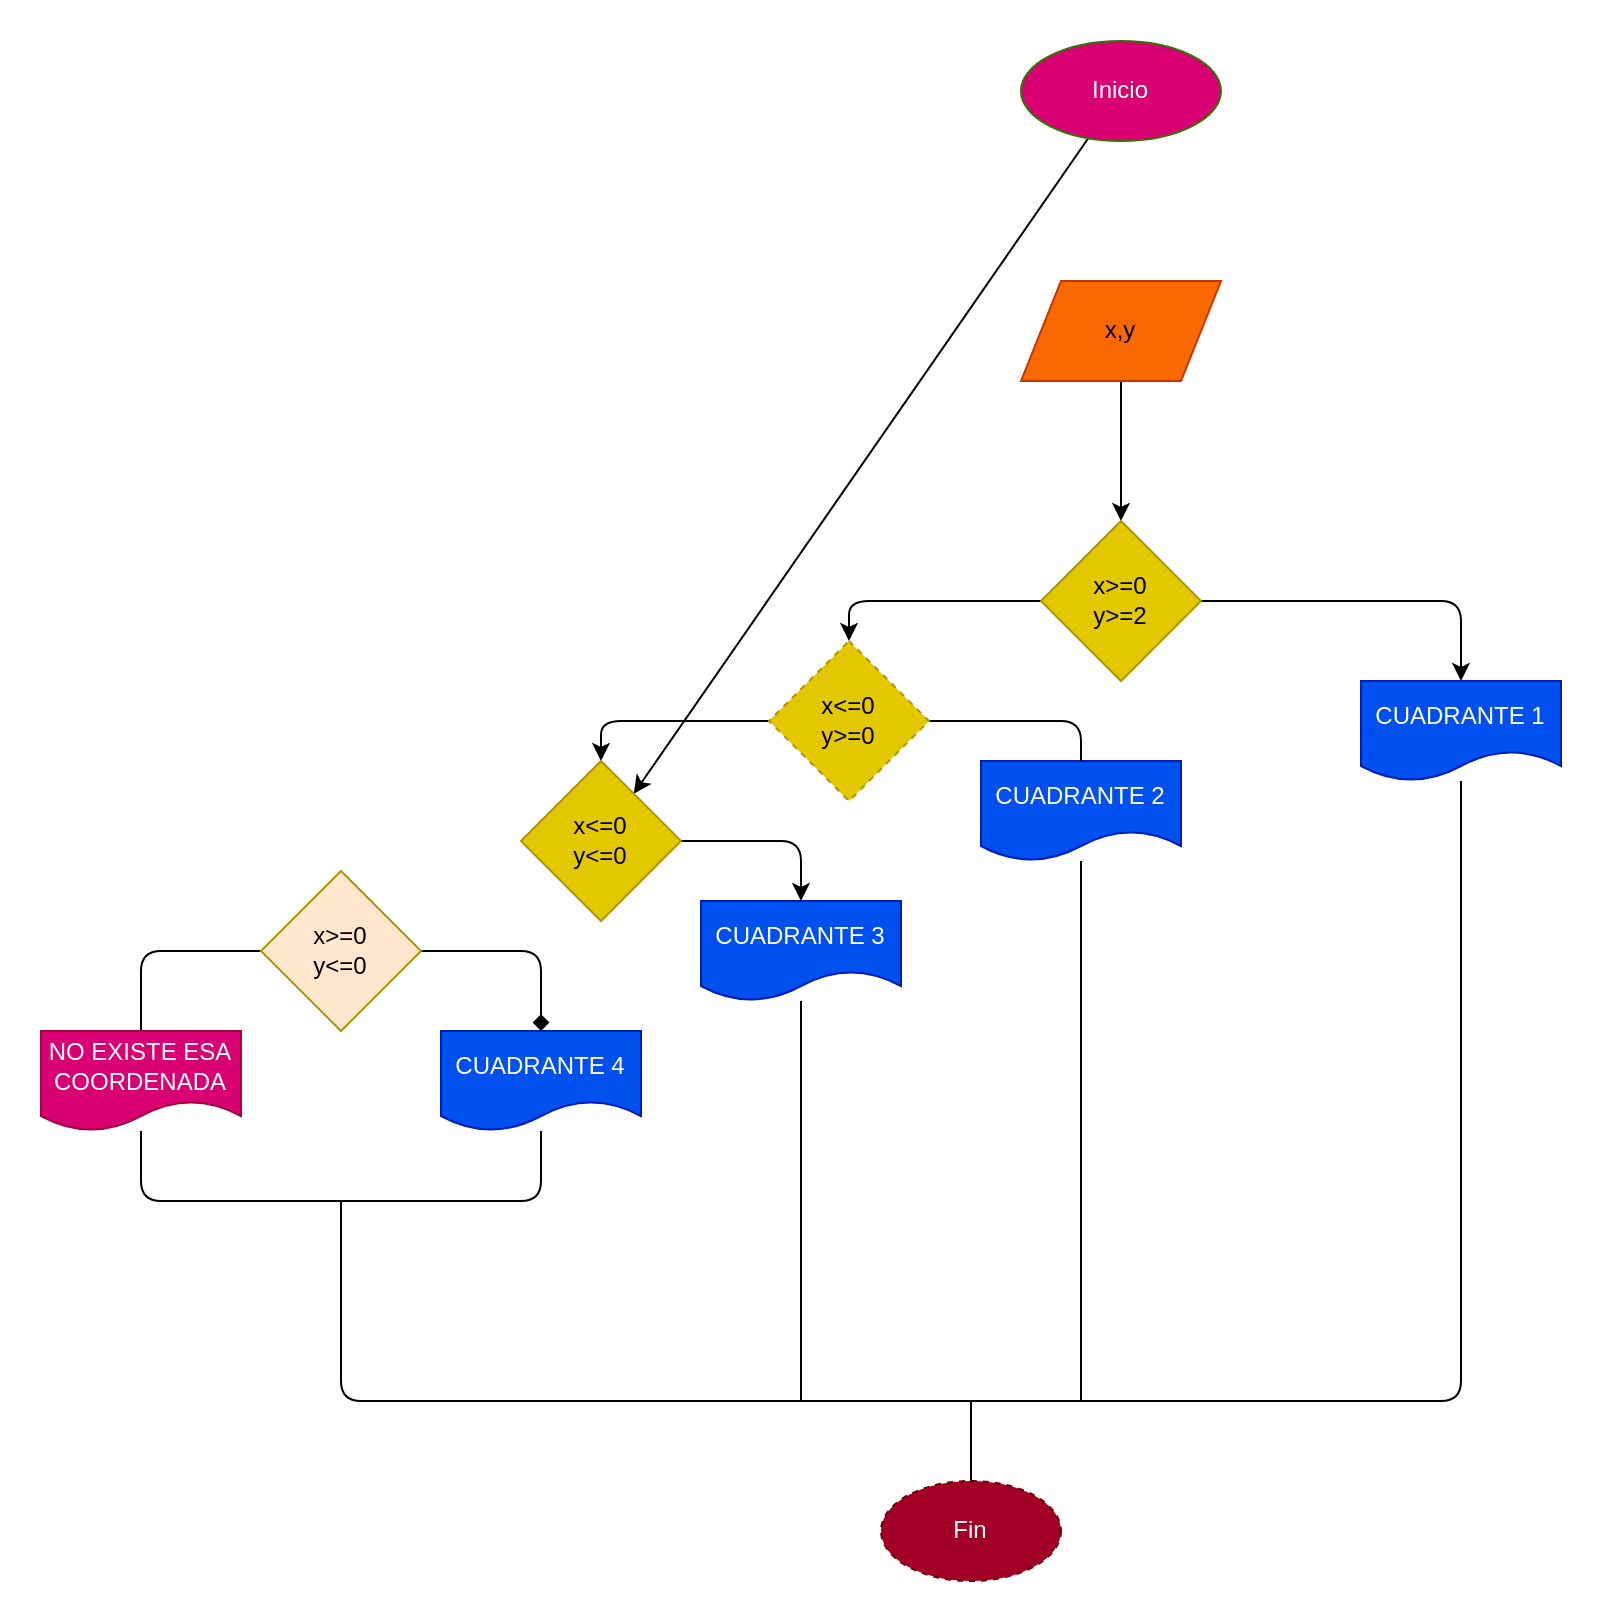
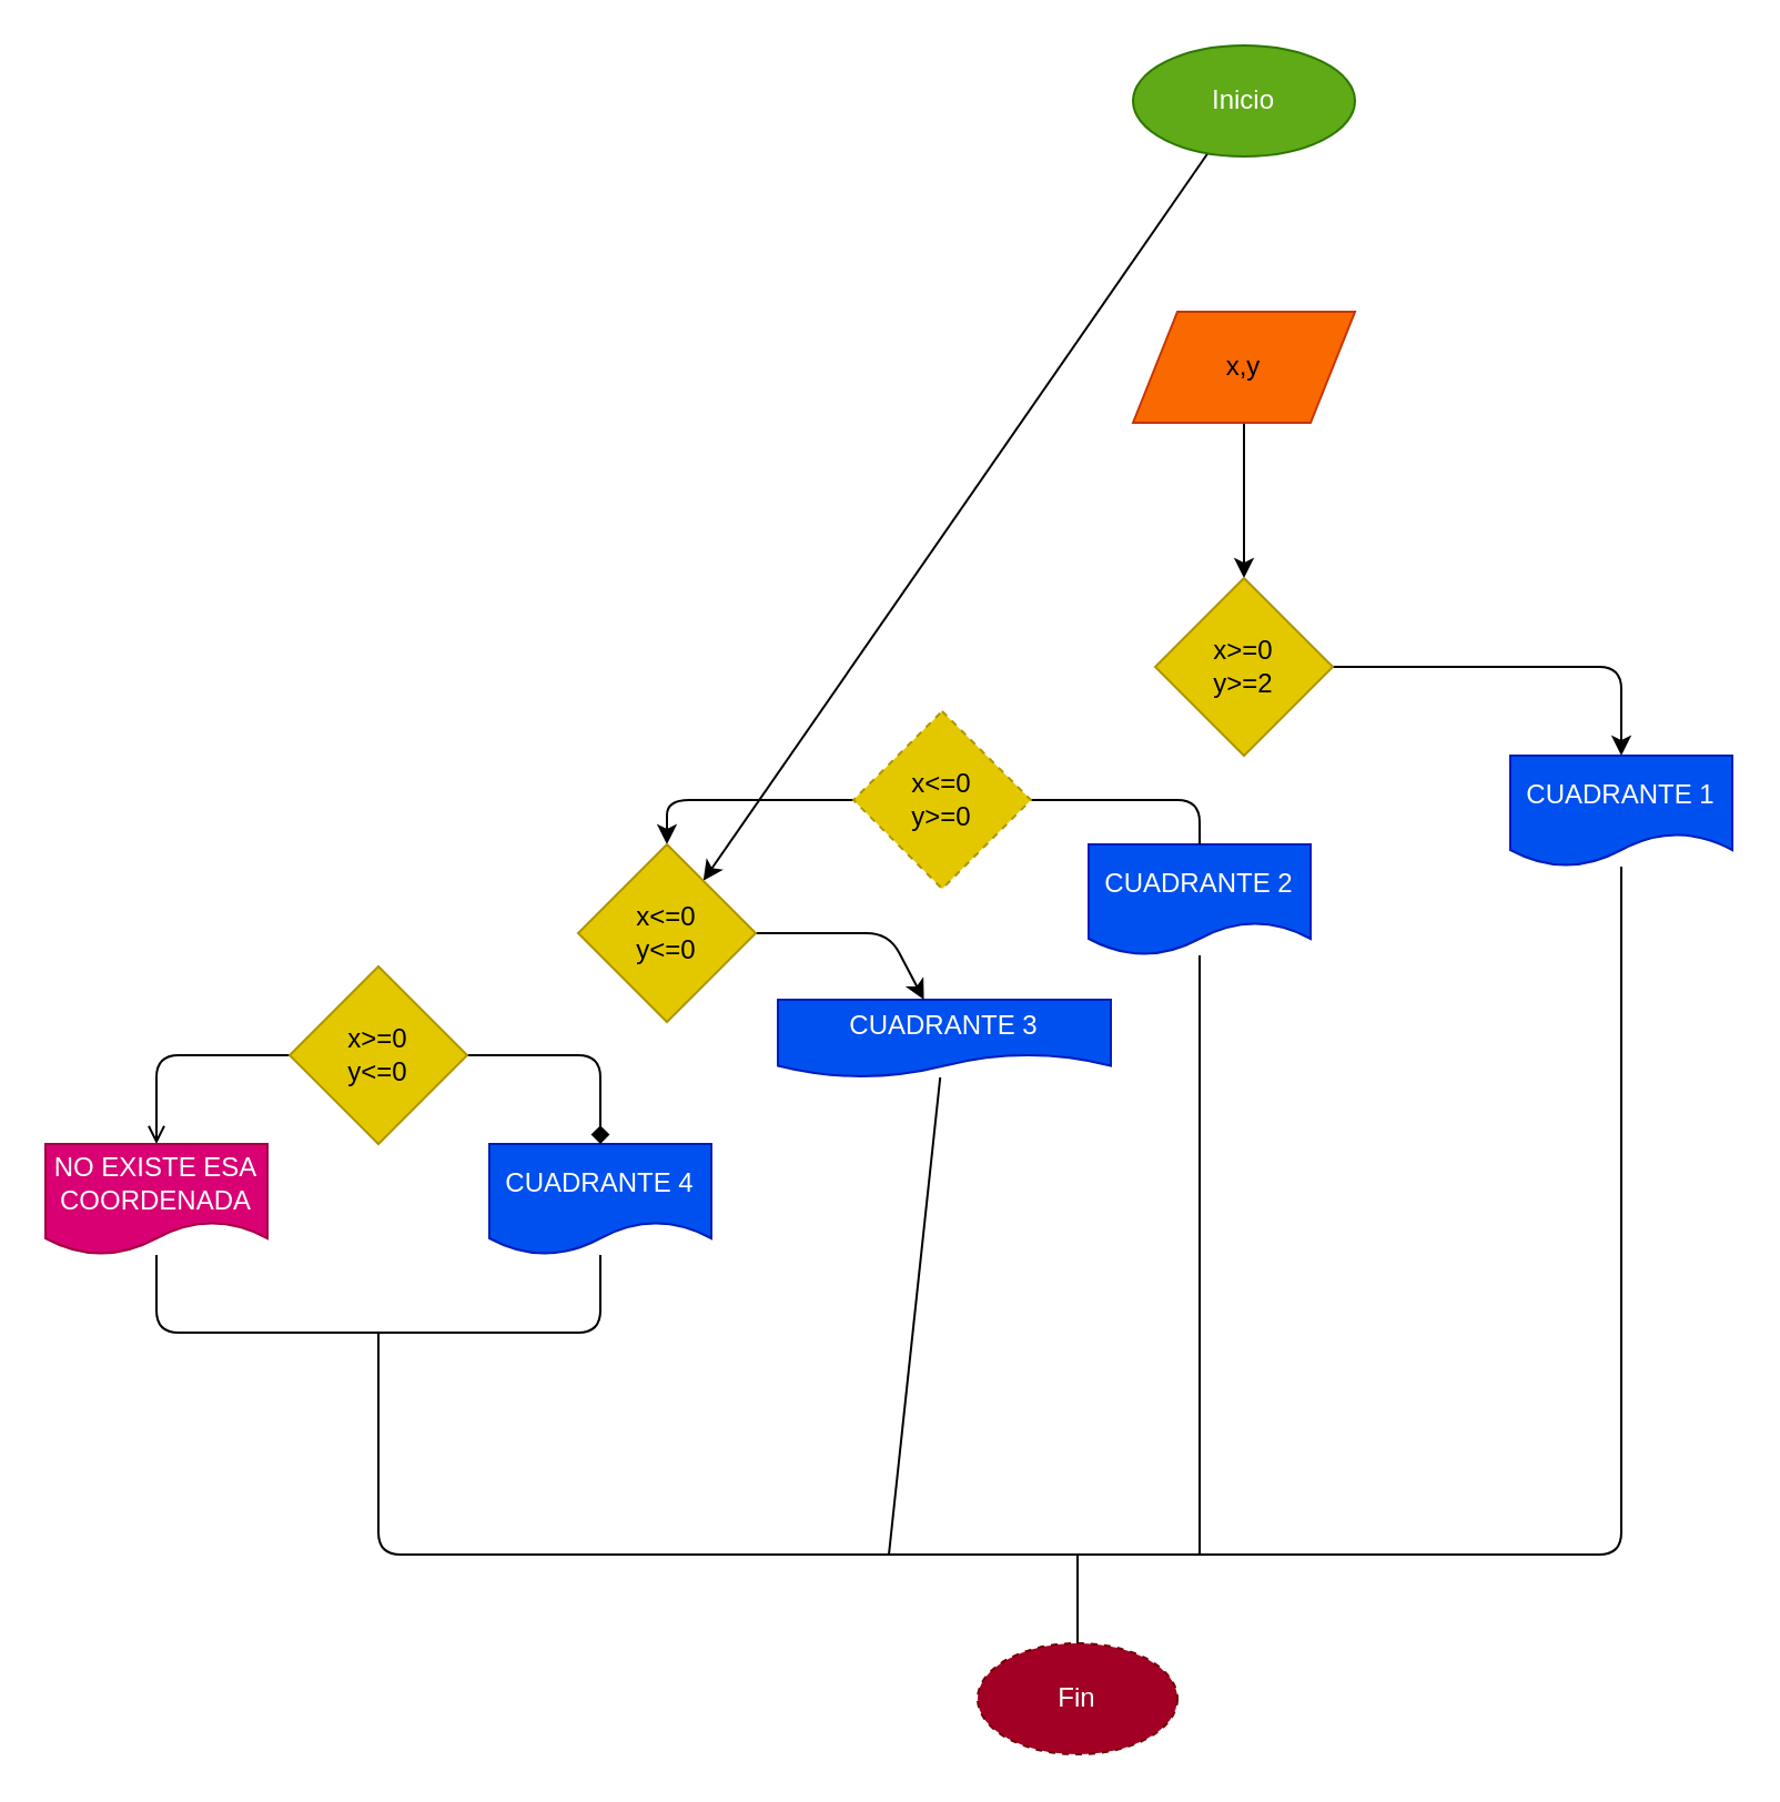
  <mxCell id="0" />
  <mxCell id="1" parent="0" />
  <mxCell id="2" value="" style="edgeStyle=none;html=1;" edge="1" parent="1" source="3" target="23"><mxGeometry relative="1" as="geometry" /></mxCell>
- <mxCell id="3" value="Inicio" style="ellipse;whiteSpace=wrap;html=1;fillColor=#d80073;fontColor=#ffffff;strokeColor=#2D7600;" vertex="1" parent="1"><mxGeometry x="510" y="20" width="100" height="50" as="geometry" /></mxCell>
+ <mxCell id="3" value="Inicio" style="ellipse;whiteSpace=wrap;html=1;fillColor=#60a917;fontColor=#ffffff;strokeColor=#2D7600;" vertex="1" parent="1"><mxGeometry x="510" y="20" width="100" height="50" as="geometry" /></mxCell>
  <mxCell id="4" value="" style="edgeStyle=none;html=1;" edge="1" parent="1" source="5" target="8"><mxGeometry relative="1" as="geometry" /></mxCell>
  <mxCell id="5" value="x,y" style="shape=parallelogram;perimeter=parallelogramPerimeter;whiteSpace=wrap;html=1;fixedSize=1;fillColor=#fa6800;fontColor=#000000;strokeColor=#C73500;" vertex="1" parent="1"><mxGeometry x="510" y="140" width="100" height="50" as="geometry" /></mxCell>
  <mxCell id="6" style="edgeStyle=none;html=1;" edge="1" parent="1" source="8" target="10"><mxGeometry relative="1" as="geometry"><Array as="points"><mxPoint x="730" y="300" /></Array></mxGeometry></mxCell>
- <mxCell id="7" style="edgeStyle=none;html=1;" edge="1" parent="1" source="8" target="21"><mxGeometry relative="1" as="geometry"><Array as="points"><mxPoint x="424" y="300" /></Array></mxGeometry></mxCell>
  <mxCell id="8" value="x&amp;gt;=0&lt;br&gt;y&amp;gt;=2" style="rhombus;whiteSpace=wrap;html=1;fillColor=#e3c800;fontColor=#000000;strokeColor=#B09500;" vertex="1" parent="1"><mxGeometry x="520" y="260" width="80" height="80" as="geometry" /></mxCell>
  <mxCell id="9" style="edgeStyle=none;html=1;endArrow=none;endFill=0;" edge="1" parent="1" source="10"><mxGeometry relative="1" as="geometry"><mxPoint x="170" y="600" as="targetPoint" /><Array as="points"><mxPoint x="730" y="700" /><mxPoint x="420" y="700" /><mxPoint x="170" y="700" /></Array></mxGeometry></mxCell>
  <mxCell id="10" value="CUADRANTE 1" style="shape=document;whiteSpace=wrap;html=1;boundedLbl=1;fillColor=#0050ef;fontColor=#ffffff;strokeColor=#001DBC;" vertex="1" parent="1"><mxGeometry x="680" y="340" width="100" height="50" as="geometry" /></mxCell>
  <mxCell id="11" style="edgeStyle=none;html=1;endArrow=none;endFill=0;" edge="1" parent="1" source="12"><mxGeometry relative="1" as="geometry"><mxPoint x="540" y="700" as="targetPoint" /></mxGeometry></mxCell>
  <mxCell id="12" value="CUADRANTE 2" style="shape=document;whiteSpace=wrap;html=1;boundedLbl=1;fillColor=#0050ef;fontColor=#ffffff;strokeColor=#001DBC;" vertex="1" parent="1"><mxGeometry x="490" y="380" width="100" height="50" as="geometry" /></mxCell>
  <mxCell id="13" value="CUADRANTE 4" style="shape=document;whiteSpace=wrap;html=1;boundedLbl=1;fillColor=#0050ef;fontColor=#ffffff;strokeColor=#001DBC;" vertex="1" parent="1"><mxGeometry x="220" y="515" width="100" height="50" as="geometry" /></mxCell>
  <mxCell id="14" style="edgeStyle=none;html=1;endArrow=none;endFill=0;" edge="1" parent="1" source="15"><mxGeometry relative="1" as="geometry"><mxPoint x="400" y="700" as="targetPoint" /></mxGeometry></mxCell>
- <mxCell id="15" value="CUADRANTE 3" style="shape=document;whiteSpace=wrap;html=1;boundedLbl=1;fillColor=#0050ef;fontColor=#ffffff;strokeColor=#001DBC;" vertex="1" parent="1"><mxGeometry x="350" y="450" width="100" height="50" as="geometry" /></mxCell>
+ <mxCell id="15" value="CUADRANTE 3" style="shape=document;whiteSpace=wrap;html=1;boundedLbl=1;fillColor=#0050ef;fontColor=#ffffff;strokeColor=#001DBC;" vertex="1" parent="1"><mxGeometry x="350" y="450" width="150" height="35" as="geometry" /></mxCell>
  <mxCell id="16" style="edgeStyle=none;html=1;endArrow=diamond;" edge="1" parent="1" source="18" target="13"><mxGeometry relative="1" as="geometry"><Array as="points"><mxPoint x="270" y="475" /></Array></mxGeometry></mxCell>
- <mxCell id="17" style="edgeStyle=none;html=1;endArrow=none;endFill=0;" edge="1" parent="1" source="18" target="25"><mxGeometry relative="1" as="geometry"><Array as="points"><mxPoint x="70" y="475" /></Array></mxGeometry></mxCell>
- <mxCell id="18" value="x&amp;gt;=0&lt;br&gt;y&amp;lt;=0" style="rhombus;whiteSpace=wrap;html=1;fillColor=#ffe6cc;fontColor=#000000;strokeColor=#B09500;" vertex="1" parent="1"><mxGeometry x="130" y="435" width="80" height="80" as="geometry" /></mxCell>
+ <mxCell id="17" style="edgeStyle=none;html=1;endArrow=open;endFill=0;" edge="1" parent="1" source="18" target="25"><mxGeometry relative="1" as="geometry"><Array as="points"><mxPoint x="70" y="475" /></Array></mxGeometry></mxCell>
+ <mxCell id="18" value="x&amp;gt;=0&lt;br&gt;y&amp;lt;=0" style="rhombus;whiteSpace=wrap;html=1;fillColor=#e3c800;fontColor=#000000;strokeColor=#B09500;" vertex="1" parent="1"><mxGeometry x="130" y="435" width="80" height="80" as="geometry" /></mxCell>
  <mxCell id="19" style="edgeStyle=none;html=1;" edge="1" parent="1" source="21" target="23"><mxGeometry relative="1" as="geometry"><Array as="points"><mxPoint x="300" y="360" /></Array></mxGeometry></mxCell>
  <mxCell id="20" style="edgeStyle=none;html=1;endArrow=none;endFill=0;" edge="1" parent="1" source="21" target="12"><mxGeometry relative="1" as="geometry"><Array as="points"><mxPoint x="540" y="360" /></Array></mxGeometry></mxCell>
  <mxCell id="21" value="x&amp;lt;=0&lt;br&gt;y&amp;gt;=0" style="rhombus;whiteSpace=wrap;html=1;fillColor=#e3c800;fontColor=#000000;strokeColor=#B09500;dashed=1;" vertex="1" parent="1"><mxGeometry x="384" y="320" width="80" height="80" as="geometry" /></mxCell>
  <mxCell id="22" style="edgeStyle=none;html=1;" edge="1" parent="1" source="23" target="15"><mxGeometry relative="1" as="geometry"><Array as="points"><mxPoint x="400" y="420" /></Array></mxGeometry></mxCell>
  <mxCell id="23" value="x&amp;lt;=0&lt;br&gt;y&amp;lt;=0" style="rhombus;whiteSpace=wrap;html=1;fillColor=#e3c800;fontColor=#000000;strokeColor=#B09500;" vertex="1" parent="1"><mxGeometry x="260" y="380" width="80" height="80" as="geometry" /></mxCell>
  <mxCell id="24" style="edgeStyle=none;html=1;endArrow=none;endFill=0;" edge="1" parent="1" source="25" target="13"><mxGeometry relative="1" as="geometry"><Array as="points"><mxPoint x="70" y="600" /><mxPoint x="170" y="600" /><mxPoint x="270" y="600" /></Array></mxGeometry></mxCell>
  <mxCell id="25" value="NO EXISTE ESA COORDENADA" style="shape=document;whiteSpace=wrap;html=1;boundedLbl=1;fillColor=#d80073;fontColor=#ffffff;strokeColor=#A50040;" vertex="1" parent="1"><mxGeometry x="20" y="515" width="100" height="50" as="geometry" /></mxCell>
  <mxCell id="26" style="edgeStyle=none;html=1;endArrow=none;endFill=0;" edge="1" parent="1" source="27"><mxGeometry relative="1" as="geometry"><mxPoint x="485" y="700" as="targetPoint" /></mxGeometry></mxCell>
  <mxCell id="27" value="Fin" style="ellipse;whiteSpace=wrap;html=1;fillColor=#a20025;fontColor=#ffffff;strokeColor=#6F0000;dashed=1;" vertex="1" parent="1"><mxGeometry x="440" y="740" width="90" height="50" as="geometry" /></mxCell>
